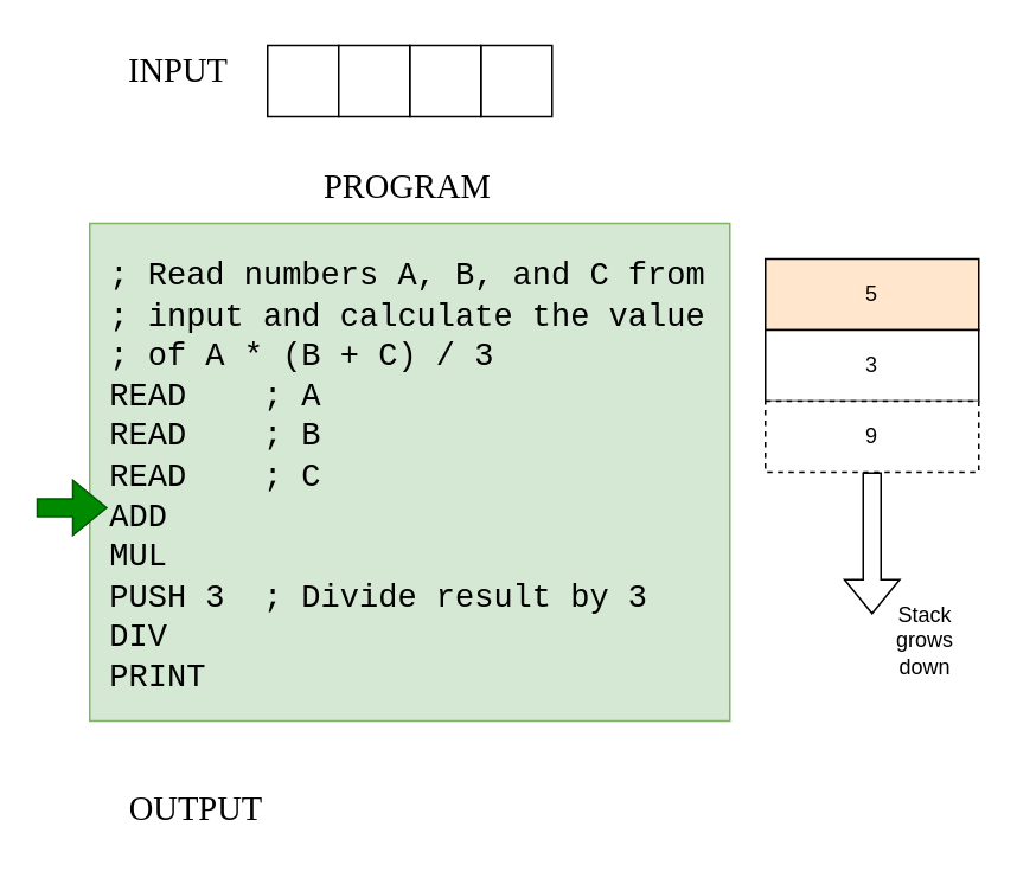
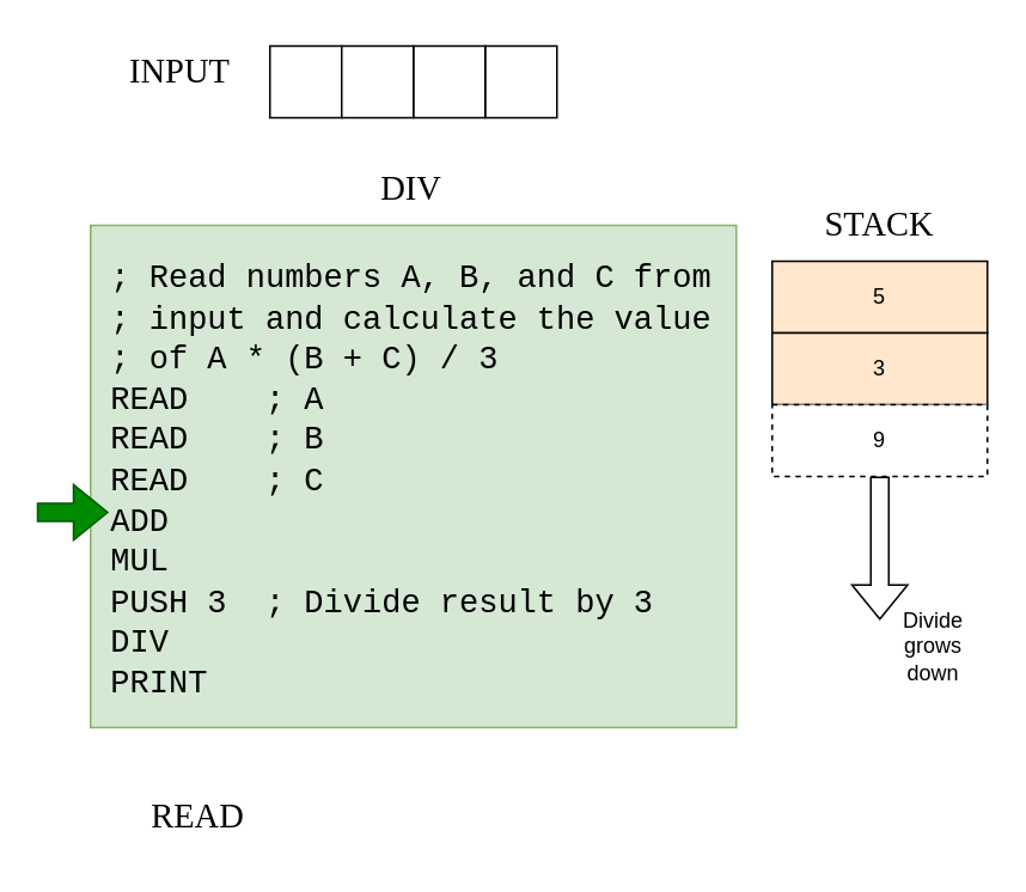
  <mxCell id="0" />
  <mxCell id="1" parent="0" />
  <mxCell id="2" value="" style="rounded=0;whiteSpace=wrap;html=1;fillColor=#d5e8d4;strokeColor=#82b366;" vertex="1" parent="1"><mxGeometry x="50" y="125" width="360" height="280" as="geometry" /></mxCell>
  <mxCell id="3" value="5" style="rounded=0;whiteSpace=wrap;html=1;fillColor=#ffe6cc;" parent="1" vertex="1"><mxGeometry x="430" y="145" width="120" height="40" as="geometry" /></mxCell>
- <mxCell id="4" value="3" style="rounded=0;whiteSpace=wrap;html=1;" parent="1" vertex="1"><mxGeometry x="430" y="185" width="120" height="40" as="geometry" /></mxCell>
+ <mxCell id="4" value="3" style="rounded=0;whiteSpace=wrap;html=1;fillColor=#ffe6cc;" parent="1" vertex="1"><mxGeometry x="430" y="185" width="120" height="40" as="geometry" /></mxCell>
  <mxCell id="5" value="9" style="rounded=0;whiteSpace=wrap;html=1;dashed=1;" parent="1" vertex="1"><mxGeometry x="430" y="225" width="120" height="40" as="geometry" /></mxCell>
  <mxCell id="6" value="" style="rounded=0;whiteSpace=wrap;html=1;" vertex="1" parent="1"><mxGeometry x="150" y="25" width="40" height="40" as="geometry" /></mxCell>
  <mxCell id="7" value="" style="rounded=0;whiteSpace=wrap;html=1;" vertex="1" parent="1"><mxGeometry x="270" y="25" width="40" height="40" as="geometry" /></mxCell>
  <mxCell id="8" value="" style="rounded=0;whiteSpace=wrap;html=1;" vertex="1" parent="1"><mxGeometry x="230" y="25" width="40" height="40" as="geometry" /></mxCell>
  <mxCell id="9" value="" style="rounded=0;whiteSpace=wrap;html=1;" vertex="1" parent="1"><mxGeometry x="190" y="25" width="40" height="40" as="geometry" /></mxCell>
  <mxCell id="10" value="&lt;font style=&quot;font-size: 19px;&quot; face=&quot;Comic Sans MS&quot;&gt;INPUT&lt;/font&gt;" style="text;html=1;align=center;verticalAlign=middle;whiteSpace=wrap;rounded=0;" vertex="1" parent="1"><mxGeometry x="60" y="20" width="80" height="40" as="geometry" /></mxCell>
+ <mxCell id="11" value="&lt;font style=&quot;font-size: 19px;&quot; face=&quot;Comic Sans MS&quot;&gt;STACK&lt;/font&gt;" style="text;html=1;align=center;verticalAlign=middle;whiteSpace=wrap;rounded=0;" vertex="1" parent="1"><mxGeometry x="450" y="105" width="80" height="40" as="geometry" /></mxCell>
  <mxCell id="12" value="" style="shape=flexArrow;endArrow=classic;html=1;rounded=0;exitX=0.5;exitY=1;exitDx=0;exitDy=0;" edge="1" parent="1" source="5"><mxGeometry width="50" height="50" relative="1" as="geometry"><mxPoint x="220" y="425" as="sourcePoint" /><mxPoint x="490" y="345" as="targetPoint" /></mxGeometry></mxCell>
- <mxCell id="13" value="Stack grows down" style="text;html=1;align=center;verticalAlign=middle;whiteSpace=wrap;rounded=0;" vertex="1" parent="1"><mxGeometry x="490" y="335" width="60" height="50" as="geometry" /></mxCell>
+ <mxCell id="13" value="Divide grows down" style="text;html=1;align=center;verticalAlign=middle;whiteSpace=wrap;rounded=0;" vertex="1" parent="1"><mxGeometry x="490" y="335" width="60" height="50" as="geometry" /></mxCell>
  <mxCell id="14" value="&lt;div style=&quot;text-align: left; font-size: 18px;&quot;&gt;&lt;font face=&quot;Courier New&quot; style=&quot;font-size: 18px;&quot;&gt;; Read numbers A, B, and C from&lt;/font&gt;&lt;/div&gt;&lt;div style=&quot;text-align: left; font-size: 18px;&quot;&gt;&lt;font face=&quot;Courier New&quot; style=&quot;font-size: 18px;&quot;&gt;; input and calculate the value&lt;/font&gt;&lt;/div&gt;&lt;div style=&quot;text-align: left; font-size: 18px;&quot;&gt;&lt;font face=&quot;Courier New&quot; style=&quot;font-size: 18px;&quot;&gt;; of A * (B + C) / 3&lt;/font&gt;&lt;/div&gt;&lt;div style=&quot;text-align: left; font-size: 18px;&quot;&gt;&lt;font face=&quot;Courier New&quot;&gt;&lt;font style=&quot;font-size: 18px;&quot;&gt;READ&amp;nbsp; &amp;nbsp; ; A&lt;/font&gt;&lt;/font&gt;&lt;/div&gt;&lt;div style=&quot;text-align: left; font-size: 18px;&quot;&gt;&lt;font face=&quot;Courier New&quot; style=&quot;font-size: 18px;&quot;&gt;READ&amp;nbsp; &amp;nbsp; ; B&lt;/font&gt;&lt;/div&gt;&lt;div style=&quot;text-align: left; font-size: 18px;&quot;&gt;&lt;font face=&quot;Courier New&quot; style=&quot;font-size: 18px;&quot;&gt;READ&amp;nbsp; &amp;nbsp; ; C&lt;/font&gt;&lt;/div&gt;&lt;div style=&quot;text-align: left; font-size: 18px;&quot;&gt;&lt;font face=&quot;Courier New&quot; style=&quot;font-size: 18px;&quot;&gt;ADD&lt;/font&gt;&lt;/div&gt;&lt;div style=&quot;text-align: left; font-size: 18px;&quot;&gt;&lt;font face=&quot;Courier New&quot; style=&quot;font-size: 18px;&quot;&gt;MUL&lt;/font&gt;&lt;/div&gt;&lt;div style=&quot;text-align: left; font-size: 18px;&quot;&gt;&lt;font face=&quot;Courier New&quot; style=&quot;font-size: 18px;&quot;&gt;PUSH 3&amp;nbsp; ; Divide result by 3&lt;/font&gt;&lt;/div&gt;&lt;div style=&quot;text-align: left; font-size: 18px;&quot;&gt;&lt;font face=&quot;Courier New&quot; style=&quot;font-size: 18px;&quot;&gt;DIV&lt;/font&gt;&lt;/div&gt;&lt;div style=&quot;text-align: left; font-size: 18px;&quot;&gt;&lt;font face=&quot;Courier New&quot; style=&quot;font-size: 18px;&quot;&gt;PRINT&lt;/font&gt;&lt;/div&gt;&lt;div&gt;&lt;br&gt;&lt;/div&gt;" style="text;html=1;align=center;verticalAlign=middle;whiteSpace=wrap;rounded=0;" vertex="1" parent="1"><mxGeometry x="54" y="145" width="350" height="260" as="geometry" /></mxCell>
- <mxCell id="15" value="&lt;font style=&quot;font-size: 19px;&quot; face=&quot;Comic Sans MS&quot;&gt;PROGRAM&lt;/font&gt;" style="text;html=1;align=center;verticalAlign=middle;whiteSpace=wrap;rounded=0;" vertex="1" parent="1"><mxGeometry x="159" y="85" width="140" height="40" as="geometry" /></mxCell>
- <mxCell id="16" value="&lt;font style=&quot;font-size: 19px;&quot; face=&quot;Comic Sans MS&quot;&gt;OUTPUT&lt;/font&gt;" style="text;html=1;align=center;verticalAlign=middle;whiteSpace=wrap;rounded=0;" vertex="1" parent="1"><mxGeometry x="70" y="435" width="80" height="40" as="geometry" /></mxCell>
+ <mxCell id="15" value="&lt;font style=&quot;font-size: 19px;&quot; face=&quot;Comic Sans MS&quot;&gt;DIV&lt;/font&gt;" style="text;html=1;align=center;verticalAlign=middle;whiteSpace=wrap;rounded=0;" vertex="1" parent="1"><mxGeometry x="159" y="85" width="140" height="40" as="geometry" /></mxCell>
+ <mxCell id="16" value="&lt;font style=&quot;font-size: 19px;&quot; face=&quot;Comic Sans MS&quot;&gt;READ&lt;/font&gt;" style="text;html=1;align=center;verticalAlign=middle;whiteSpace=wrap;rounded=0;" vertex="1" parent="1"><mxGeometry x="70" y="435" width="80" height="40" as="geometry" /></mxCell>
  <mxCell id="17" value="" style="shape=flexArrow;endArrow=classic;html=1;rounded=0;fillColor=#008a00;strokeColor=#005700;" edge="1" parent="1"><mxGeometry width="50" height="50" relative="1" as="geometry"><mxPoint x="20" y="285" as="sourcePoint" /><mxPoint x="60" y="285" as="targetPoint" /></mxGeometry></mxCell>
